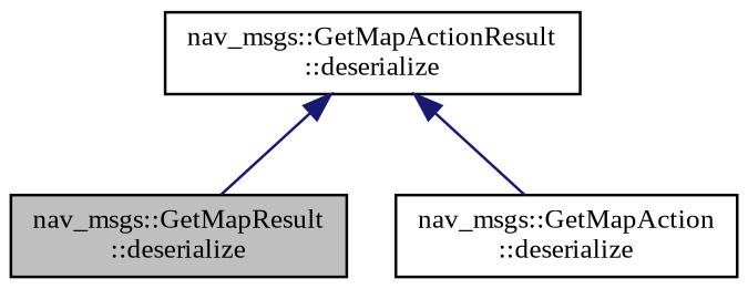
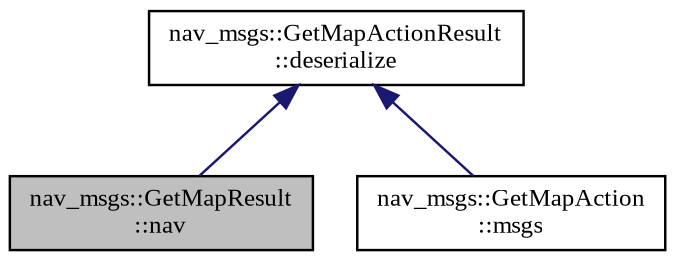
  digraph {
    fontname="Liberation Serif"
    rankdir=TB
    node [color=black fillcolor=white fontname="Liberation Serif" fontsize=10 shape=record style=filled]
    edge [color=midnightblue dir=back fontname="Liberation Serif" fontsize=10 labelfontname=Helvetica labelfontsize=10 style=solid]
-   n1 [fillcolor=grey75 fontcolor=black height=0.2 label="nav_msgs::GetMapResult\l::deserialize" width=0.4]
+   n1 [fillcolor=grey75 fontcolor=black height=0.2 label="nav_msgs::GetMapResult\l::nav" width=0.4]
    n2 [height=0.2 label="nav_msgs::GetMapActionResult\l::deserialize" width=0.4]
-   n3 [height=0.2 label="nav_msgs::GetMapAction\l::deserialize" width=0.4]
+   n3 [height=0.2 label="nav_msgs::GetMapAction\l::msgs" width=0.4]
    n2 -> n1
    n2 -> n3
  }
